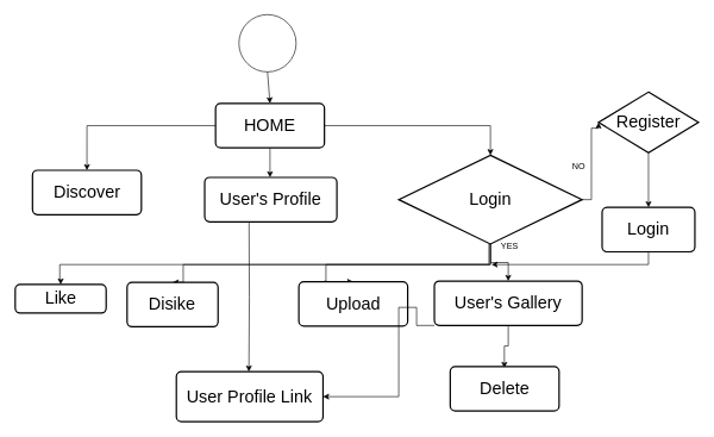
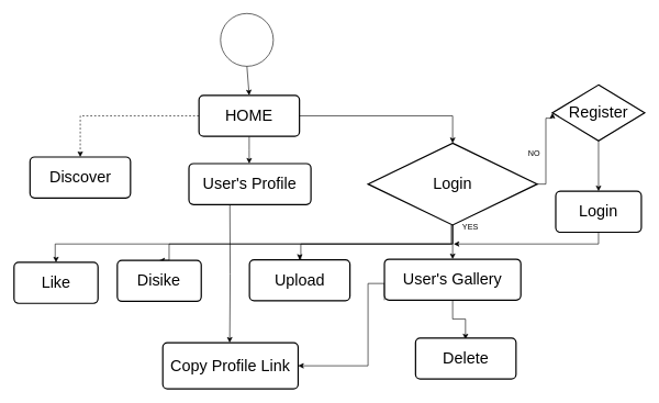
  <mxCell id="0" />
  <mxCell id="1" parent="0" />
  <mxCell id="2" value="" style="ellipse;whiteSpace=wrap;html=1;aspect=fixed;" parent="1" vertex="1"><mxGeometry x="334.026" width="80.215" height="80.215" as="geometry" y="20" /></mxCell>
  <mxCell id="3" value="" style="endArrow=classic;html=1;rounded=0;exitX=0.5;exitY=1;exitDx=0;exitDy=0;" parent="1" source="2" edge="1"><mxGeometry width="50" height="50" relative="1" as="geometry"><mxPoint x="279.538" y="372.364" as="sourcePoint" /><mxPoint x="377.615" y="144.364" as="targetPoint" /></mxGeometry></mxCell>
- <mxCell id="4" style="edgeStyle=orthogonalEdgeStyle;rounded=0;orthogonalLoop=1;jettySize=auto;html=1;entryX=0.5;entryY=0;entryDx=0;entryDy=0;" parent="1" source="6" target="7" edge="1"><mxGeometry relative="1" as="geometry" /></mxCell>
+ <mxCell id="4" style="edgeStyle=orthogonalEdgeStyle;rounded=0;orthogonalLoop=1;jettySize=auto;html=1;entryX=0.5;entryY=0;entryDx=0;entryDy=0;dashed=1;" parent="1" source="6" target="7" edge="1"><mxGeometry relative="1" as="geometry" /></mxCell>
  <mxCell id="5" style="edgeStyle=orthogonalEdgeStyle;rounded=0;orthogonalLoop=1;jettySize=auto;html=1;entryX=0.5;entryY=0;entryDx=0;entryDy=0;" parent="1" source="6" edge="1"><mxGeometry relative="1" as="geometry"><mxPoint x="377.615" y="248" as="targetPoint" /></mxGeometry></mxCell>
  <mxCell id="6" value="&lt;font style=&quot;font-size: 24px;&quot;&gt;HOME&lt;/font&gt;" style="rounded=1;whiteSpace=wrap;html=1;absoluteArcSize=1;arcSize=14;strokeWidth=2;" parent="1" vertex="1"><mxGeometry x="301.333" y="144.364" width="152.564" height="62.182" as="geometry" /></mxCell>
  <mxCell id="7" value="Discover" style="rounded=1;whiteSpace=wrap;html=1;absoluteArcSize=1;arcSize=14;strokeWidth=2;fontSize=24;" parent="1" vertex="1"><mxGeometry x="44.795" y="238" width="152.564" height="62.182" as="geometry" /></mxCell>
  <mxCell id="8" style="edgeStyle=orthogonalEdgeStyle;rounded=0;orthogonalLoop=1;jettySize=auto;html=1;exitX=0.25;exitY=1;exitDx=0;exitDy=0;" parent="1" edge="1"><mxGeometry relative="1" as="geometry"><mxPoint x="347.997" y="520" as="targetPoint" /><mxPoint x="348.221" y="310.182" as="sourcePoint" /></mxGeometry></mxCell>
  <mxCell id="9" value="User's Profile" style="rounded=1;whiteSpace=wrap;html=1;absoluteArcSize=1;arcSize=14;strokeWidth=2;fontSize=24;" parent="1" vertex="1"><mxGeometry x="286.077" y="248" width="185.256" height="62.182" as="geometry" /></mxCell>
  <mxCell id="10" style="edgeStyle=orthogonalEdgeStyle;rounded=0;orthogonalLoop=1;jettySize=auto;html=1;exitX=0.5;exitY=1;exitDx=0;exitDy=0;exitPerimeter=0;entryX=0.5;entryY=0;entryDx=0;entryDy=0;" parent="1" source="15" target="19" edge="1"><mxGeometry relative="1" as="geometry" /></mxCell>
  <mxCell id="11" style="edgeStyle=orthogonalEdgeStyle;rounded=0;orthogonalLoop=1;jettySize=auto;html=1;entryX=0.5;entryY=0;entryDx=0;entryDy=0;" parent="1" target="17" edge="1"><mxGeometry relative="1" as="geometry"><mxPoint x="684.417" y="341.27" as="sourcePoint" /><mxPoint x="452.285" y="394.091" as="targetPoint" /><Array as="points"><mxPoint x="684" y="370" /><mxPoint x="456" y="370" /><mxPoint x="456" y="393" /><mxPoint x="454" y="393" /></Array></mxGeometry></mxCell>
  <mxCell id="12" style="edgeStyle=orthogonalEdgeStyle;rounded=0;orthogonalLoop=1;jettySize=auto;html=1;exitX=0.5;exitY=1;exitDx=0;exitDy=0;exitPerimeter=0;entryX=0.5;entryY=0;entryDx=0;entryDy=0;" parent="1" source="15" target="25" edge="1"><mxGeometry relative="1" as="geometry"><mxPoint x="83" y="377.545" as="targetPoint" /><Array as="points"><mxPoint x="687" y="370" /><mxPoint x="83" y="370" /><mxPoint x="83" y="393" /><mxPoint x="84" y="393" /></Array></mxGeometry></mxCell>
  <mxCell id="13" style="edgeStyle=orthogonalEdgeStyle;rounded=0;orthogonalLoop=1;jettySize=auto;html=1;exitX=1;exitY=0.5;exitDx=0;exitDy=0;exitPerimeter=0;entryX=0;entryY=0.5;entryDx=0;entryDy=0;entryPerimeter=0;" parent="1" source="15" target="23" edge="1"><mxGeometry relative="1" as="geometry"><mxPoint x="868" y="201.09" as="targetPoint" /><Array as="points"><mxPoint x="828" y="279" /><mxPoint x="828" y="179" /></Array></mxGeometry></mxCell>
  <mxCell id="14" style="edgeStyle=orthogonalEdgeStyle;rounded=0;orthogonalLoop=1;jettySize=auto;html=1;exitX=0.5;exitY=1;exitDx=0;exitDy=0;exitPerimeter=0;entryX=0.5;entryY=0;entryDx=0;entryDy=0;" parent="1" source="15" target="26" edge="1"><mxGeometry relative="1" as="geometry"><Array as="points"><mxPoint x="687" y="370" /><mxPoint x="256" y="370" /></Array></mxGeometry></mxCell>
  <mxCell id="15" value="Login" style="strokeWidth=2;html=1;shape=mxgraph.flowchart.decision;whiteSpace=wrap;fontSize=24;" parent="1" vertex="1"><mxGeometry x="558" y="216.91" width="256.92" height="124.36" as="geometry" /></mxCell>
  <mxCell id="16" style="edgeStyle=orthogonalEdgeStyle;rounded=0;orthogonalLoop=1;jettySize=auto;html=1;exitX=1;exitY=0.5;exitDx=0;exitDy=0;entryX=0.5;entryY=0;entryDx=0;entryDy=0;entryPerimeter=0;" parent="1" source="6" target="15" edge="1"><mxGeometry relative="1" as="geometry" /></mxCell>
- <mxCell id="17" value="Upload" style="rounded=1;whiteSpace=wrap;html=1;absoluteArcSize=1;arcSize=14;strokeWidth=2;fontSize=24;" parent="1" vertex="1"><mxGeometry x="418.003" y="394.091" width="152.564" height="62.182" as="geometry" /></mxCell>
+ <mxCell id="17" value="Upload" style="rounded=1;whiteSpace=wrap;html=1;absoluteArcSize=1;arcSize=14;strokeWidth=2;fontSize=24;" parent="1" vertex="1"><mxGeometry x="378.003" y="394.091" width="152.564" height="62.182" as="geometry" /></mxCell>
  <mxCell id="18" style="edgeStyle=orthogonalEdgeStyle;rounded=0;orthogonalLoop=1;jettySize=auto;html=1;exitX=0;exitY=1;exitDx=0;exitDy=0;entryX=1;entryY=0.5;entryDx=0;entryDy=0;" parent="1" source="19" target="29" edge="1"><mxGeometry relative="1" as="geometry"><Array as="points"><mxPoint x="583" y="430" /><mxPoint x="558" y="430" /><mxPoint x="558" y="555" /></Array></mxGeometry></mxCell>
- <mxCell id="19" value="User's Gallery" style="rounded=1;whiteSpace=wrap;html=1;absoluteArcSize=1;arcSize=14;strokeWidth=2;fontSize=24;" parent="1" vertex="1"><mxGeometry x="607.933" y="393.091" width="207.051" height="62.182" as="geometry" /></mxCell>
+ <mxCell id="19" value="User's Gallery" style="rounded=1;whiteSpace=wrap;html=1;absoluteArcSize=1;arcSize=14;strokeWidth=2;fontSize=24;" parent="1" vertex="1"><mxGeometry x="582.933" y="393.091" width="207.051" height="62.182" as="geometry" /></mxCell>
  <mxCell id="20" style="edgeStyle=orthogonalEdgeStyle;rounded=0;orthogonalLoop=1;jettySize=auto;html=1;exitX=0.5;exitY=1;exitDx=0;exitDy=0;entryX=0.497;entryY=0.035;entryDx=0;entryDy=0;entryPerimeter=0;" parent="1" source="19" target="30" edge="1"><mxGeometry relative="1" as="geometry"><mxPoint x="686" y="520" as="targetPoint" /></mxGeometry></mxCell>
  <mxCell id="21" value="YES" style="text;html=1;align=center;verticalAlign=middle;resizable=0;points=[];autosize=1;strokeColor=none;fillColor=none;" parent="1" vertex="1"><mxGeometry x="688" y="330" width="50" height="30" as="geometry" /></mxCell>
  <mxCell id="22" style="edgeStyle=orthogonalEdgeStyle;rounded=0;orthogonalLoop=1;jettySize=auto;html=1;exitX=0.5;exitY=1;exitDx=0;exitDy=0;exitPerimeter=0;entryX=0.5;entryY=0;entryDx=0;entryDy=0;" parent="1" source="23" target="28" edge="1"><mxGeometry relative="1" as="geometry" /></mxCell>
  <mxCell id="23" value="Register" style="strokeWidth=2;html=1;shape=mxgraph.flowchart.decision;whiteSpace=wrap;fontSize=24;" parent="1" vertex="1"><mxGeometry x="838" y="128.45" width="140" height="85" as="geometry" /></mxCell>
  <mxCell id="24" value="NO" style="text;html=1;align=center;verticalAlign=middle;resizable=0;points=[];autosize=1;strokeColor=none;fillColor=none;" parent="1" vertex="1"><mxGeometry x="789.98" y="216.91" width="40" height="30" as="geometry" /></mxCell>
- <mxCell id="25" value="Like" style="rounded=1;whiteSpace=wrap;html=1;absoluteArcSize=1;arcSize=14;strokeWidth=2;fontSize=24;" parent="1" vertex="1"><mxGeometry x="20.57" y="398" width="127.43" height="40" as="geometry" /></mxCell>
+ <mxCell id="25" value="Like" style="rounded=1;whiteSpace=wrap;html=1;absoluteArcSize=1;arcSize=14;strokeWidth=2;fontSize=24;" parent="1" vertex="1"><mxGeometry x="20.57" y="398" width="127.43" height="62.18" as="geometry" /></mxCell>
  <mxCell id="26" value="Disike" style="rounded=1;whiteSpace=wrap;html=1;absoluteArcSize=1;arcSize=14;strokeWidth=2;fontSize=24;" parent="1" vertex="1"><mxGeometry x="177.36" y="395" width="127.43" height="62.18" as="geometry" /></mxCell>
  <mxCell id="27" style="edgeStyle=orthogonalEdgeStyle;rounded=0;orthogonalLoop=1;jettySize=auto;html=1;exitX=0.5;exitY=1;exitDx=0;exitDy=0;" parent="1" source="28" edge="1"><mxGeometry relative="1" as="geometry"><mxPoint x="688" y="370" as="targetPoint" /><Array as="points"><mxPoint x="908" y="370" /></Array></mxGeometry></mxCell>
  <mxCell id="28" value="Login" style="rounded=1;whiteSpace=wrap;html=1;absoluteArcSize=1;arcSize=14;strokeWidth=2;fontSize=24;" parent="1" vertex="1"><mxGeometry x="843" y="290" width="130" height="62.18" as="geometry" /></mxCell>
- <mxCell id="29" value="User Profile Link" style="rounded=1;whiteSpace=wrap;html=1;absoluteArcSize=1;arcSize=14;strokeWidth=2;fontSize=24;" parent="1" vertex="1"><mxGeometry x="246.39" y="520" width="205.51" height="70" as="geometry" /></mxCell>
+ <mxCell id="29" value="Copy Profile Link" style="rounded=1;whiteSpace=wrap;html=1;absoluteArcSize=1;arcSize=14;strokeWidth=2;fontSize=24;" parent="1" vertex="1"><mxGeometry x="246.39" y="520" width="205.51" height="70" as="geometry" /></mxCell>
  <mxCell id="30" value="Delete" style="rounded=1;whiteSpace=wrap;html=1;absoluteArcSize=1;arcSize=14;strokeWidth=2;fontSize=24;" vertex="1" parent="1"><mxGeometry x="630.173" y="512.821" width="152.564" height="62.182" as="geometry" /></mxCell>
